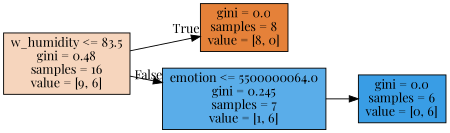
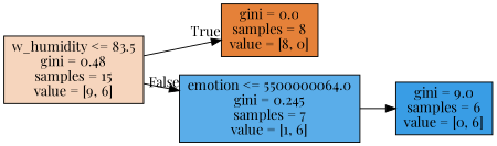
  digraph {
    fontname="Playfair Display"
    rankdir=LR
    node [color=black fontname="Playfair Display" shape=box style=filled]
    edge [fontname="Playfair Display" labeldistance=2.5]
-   n1 [fillcolor="#f6d5bd" label="w_humidity <= 83.5\ngini = 0.48\nsamples = 16\nvalue = [9, 6]"]
+   n1 [fillcolor="#f6d5bd" label="w_humidity <= 83.5\ngini = 0.48\nsamples = 15\nvalue = [9, 6]"]
    n2 [fillcolor="#e58139" label="gini = 0.0\nsamples = 8\nvalue = [8, 0]"]
    n3 [fillcolor="#5aade9" label="emotion <= 5500000064.0\ngini = 0.245\nsamples = 7\nvalue = [1, 6]"]
-   n4 [fillcolor="#399de5" label="gini = 0.0\nsamples = 6\nvalue = [0, 6]"]
+   n4 [fillcolor="#399de5" label="gini = 9.0\nsamples = 6\nvalue = [0, 6]"]
    n1 -> n2 [headlabel=True labelangle=45]
    n1 -> n3 [headlabel=False labelangle=-45]
    n3 -> n4 [labeldistance=""]
  }
